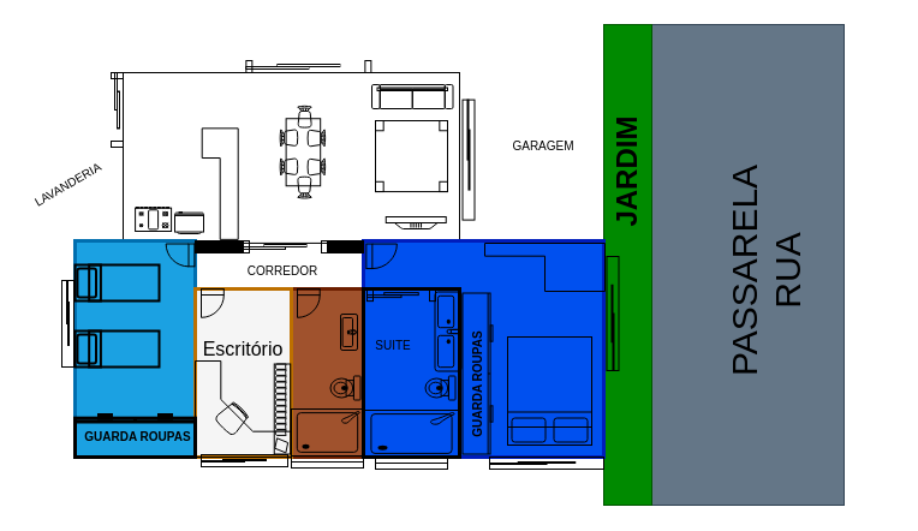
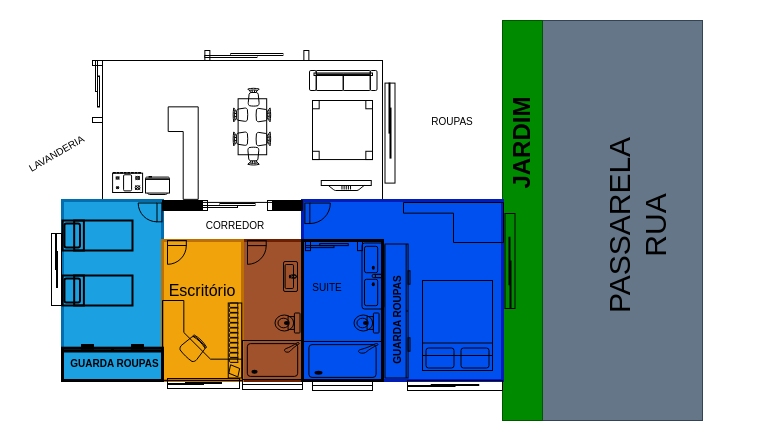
  <mxCell id="0" />
  <mxCell id="1" parent="0" />
  <mxCell id="2" value="" style="rounded=0;whiteSpace=wrap;html=1;fontSize=8;fillColor=none;fontColor=#ffffff;strokeColor=#FFFFFF;strokeWidth=2;" parent="1" vertex="1"><mxGeometry x="22" y="20" width="480" height="400" as="geometry" /></mxCell>
  <mxCell id="3" value="" style="rounded=0;whiteSpace=wrap;html=1;sketch=0;strokeWidth=1;fontSize=10;fillColor=none;" parent="1" vertex="1"><mxGeometry x="102" y="60" width="280" height="141.91" as="geometry" /></mxCell>
  <mxCell id="4" value="" style="rounded=0;whiteSpace=wrap;html=1;strokeWidth=3;fontSize=20;fillColor=#1ba1e2;fontColor=#ffffff;strokeColor=#006EAF;" parent="1" vertex="1"><mxGeometry x="62" y="200" width="100" height="180" as="geometry" /></mxCell>
  <mxCell id="5" value="" style="rounded=0;whiteSpace=wrap;html=1;fontSize=10;fillColor=#647687;fontColor=#ffffff;strokeColor=#314354;" parent="1" vertex="1"><mxGeometry x="503" y="20" width="199" height="400" as="geometry" /></mxCell>
  <mxCell id="6" value="PASSARELA&lt;br style=&quot;font-size: 30px;&quot;&gt;RUA" style="text;html=1;strokeColor=none;fillColor=none;align=center;verticalAlign=middle;whiteSpace=wrap;rounded=0;fontSize=30;rotation=-90;" parent="1" vertex="1"><mxGeometry x="532" y="210" width="210" height="30" as="geometry" /></mxCell>
  <mxCell id="7" value="" style="rounded=0;whiteSpace=wrap;html=1;fontSize=10;fillColor=#008a00;fontColor=#ffffff;strokeColor=#005700;" parent="1" vertex="1"><mxGeometry x="502" y="20" width="40" height="400" as="geometry" /></mxCell>
  <mxCell id="8" value="" style="verticalLabelPosition=bottom;html=1;verticalAlign=top;align=center;shape=mxgraph.floorplan.bed_single;strokeWidth=2;fontSize=20;fillColor=none;rotation=-90;" parent="1" vertex="1"><mxGeometry x="82" y="200" width="30" height="70" as="geometry" /></mxCell>
  <mxCell id="9" value="" style="verticalLabelPosition=bottom;html=1;verticalAlign=top;align=center;shape=mxgraph.floorplan.bed_single;strokeWidth=2;fontSize=20;fillColor=none;rotation=-90;" parent="1" vertex="1"><mxGeometry x="82" y="255" width="30" height="70" as="geometry" /></mxCell>
  <mxCell id="10" value="" style="rounded=0;whiteSpace=wrap;html=1;strokeWidth=3;fontSize=20;fillColor=#0050ef;fontColor=#ffffff;strokeColor=#001DBC;" parent="1" vertex="1"><mxGeometry x="302" y="200" width="200" height="180" as="geometry" /></mxCell>
  <mxCell id="11" value="" style="rounded=0;whiteSpace=wrap;html=1;strokeWidth=3;fontSize=20;fillColor=#a0522d;fontColor=#ffffff;strokeColor=#6D1F00;" parent="1" vertex="1"><mxGeometry x="242" y="240" width="60" height="140" as="geometry" /></mxCell>
- <mxCell id="12" value="&lt;font style=&quot;font-size: 16px;&quot;&gt;Escritório&lt;/font&gt;" style="rounded=0;whiteSpace=wrap;html=1;strokeWidth=3;fontSize=20;fillColor=#f5f5f5;verticalAlign=middle;spacingTop=-45;fontColor=#000000;strokeColor=#BD7000;" parent="1" vertex="1"><mxGeometry x="162" y="240" width="80" height="140" as="geometry" /></mxCell>
+ <mxCell id="12" value="&lt;font style=&quot;font-size: 16px;&quot;&gt;Escritório&lt;/font&gt;" style="rounded=0;whiteSpace=wrap;html=1;strokeWidth=3;fontSize=20;fillColor=#f0a30a;verticalAlign=middle;spacingTop=-45;fontColor=#000000;strokeColor=#BD7000;" parent="1" vertex="1"><mxGeometry x="162" y="240" width="80" height="140" as="geometry" /></mxCell>
  <mxCell id="13" value="" style="rounded=0;whiteSpace=wrap;html=1;strokeWidth=3;fontSize=20;fillColor=none;" parent="1" vertex="1"><mxGeometry x="302" y="240" width="80" height="140" as="geometry" /></mxCell>
  <mxCell id="14" value="" style="verticalLabelPosition=bottom;html=1;verticalAlign=top;align=center;shape=mxgraph.floorplan.doorSlidingGlass;dx=0.25;strokeWidth=1;fontSize=20;fillColor=none;rotation=0;" parent="1" vertex="1"><mxGeometry x="202" y="200" width="70" height="10" as="geometry" /></mxCell>
  <mxCell id="15" value="" style="verticalLabelPosition=bottom;html=1;verticalAlign=top;align=center;shape=mxgraph.floorplan.wall;fillColor=strokeColor;strokeWidth=1;fontSize=20;" parent="1" vertex="1"><mxGeometry x="162" y="200" width="40" height="10" as="geometry" /></mxCell>
  <mxCell id="16" value="" style="verticalLabelPosition=bottom;html=1;verticalAlign=top;align=center;shape=mxgraph.floorplan.wall;fillColor=strokeColor;strokeWidth=1;fontSize=20;" parent="1" vertex="1"><mxGeometry x="272" y="200" width="30" height="10" as="geometry" /></mxCell>
  <mxCell id="17" value="" style="verticalLabelPosition=middle;html=1;verticalAlign=middle;align=center;shape=mxgraph.floorplan.dresser;strokeWidth=3;fontSize=20;fillColor=none;rotation=-180;spacing=0;labelPosition=center;" parent="1" vertex="1"><mxGeometry x="62" y="345" width="100" height="35" as="geometry" /></mxCell>
  <mxCell id="18" value="" style="verticalLabelPosition=bottom;html=1;verticalAlign=top;align=center;shape=mxgraph.floorplan.desk_corner;strokeWidth=1;fontSize=16;fillColor=none;rotation=-90;" parent="1" vertex="1"><mxGeometry x="162" y="300" width="80" height="80" as="geometry" /></mxCell>
  <mxCell id="19" value="" style="verticalLabelPosition=bottom;html=1;verticalAlign=top;align=center;shape=mxgraph.floorplan.window;strokeWidth=1;fontSize=16;fillColor=none;" parent="1" vertex="1"><mxGeometry x="242" y="379" width="60" height="10" as="geometry" /></mxCell>
  <mxCell id="20" value="" style="verticalLabelPosition=bottom;html=1;verticalAlign=top;align=center;shape=mxgraph.floorplan.windowGlider;dx=0.25;strokeWidth=1;fontSize=16;fillColor=none;rotation=90;" parent="1" vertex="1"><mxGeometry x="20" y="266" width="72" height="6" as="geometry" /></mxCell>
  <mxCell id="21" value="" style="verticalLabelPosition=bottom;html=1;verticalAlign=top;align=center;shape=mxgraph.floorplan.doorLeft;aspect=fixed;strokeWidth=1;fontSize=16;fillColor=none;" parent="1" vertex="1"><mxGeometry x="167" y="240" width="18.82" height="20" as="geometry" /></mxCell>
  <mxCell id="22" value="" style="verticalLabelPosition=bottom;html=1;verticalAlign=top;align=center;shape=mxgraph.floorplan.doorLeft;aspect=fixed;strokeWidth=1;fontSize=16;fillColor=none;rotation=90;" parent="1" vertex="1"><mxGeometry x="142.09" y="201.91" width="18.82" height="20" as="geometry" /></mxCell>
  <mxCell id="23" value="" style="verticalLabelPosition=bottom;html=1;verticalAlign=top;align=center;shape=mxgraph.floorplan.toilet;strokeWidth=1;fontSize=16;fillColor=none;rotation=90;" parent="1" vertex="1"><mxGeometry x="277" y="310" width="20" height="25" as="geometry" /></mxCell>
  <mxCell id="24" value="" style="verticalLabelPosition=bottom;html=1;verticalAlign=top;align=center;shape=mxgraph.floorplan.sink_22;strokeWidth=1;fontSize=10;fillColor=none;rotation=90;spacing=0;" parent="1" vertex="1"><mxGeometry x="275" y="269" width="30" height="14" as="geometry" /></mxCell>
  <mxCell id="25" value="" style="verticalLabelPosition=bottom;html=1;verticalAlign=top;align=center;shape=mxgraph.floorplan.shower2;strokeWidth=1;fontSize=10;fillColor=none;rotation=-180;direction=west;" parent="1" vertex="1"><mxGeometry x="242" y="340" width="60" height="39" as="geometry" /></mxCell>
  <mxCell id="26" value="" style="verticalLabelPosition=bottom;html=1;verticalAlign=top;align=center;shape=mxgraph.floorplan.windowGlider;dx=0.25;strokeWidth=1;fontSize=16;fillColor=none;rotation=0;" parent="1" vertex="1"><mxGeometry x="167" y="380" width="72" height="6" as="geometry" /></mxCell>
  <mxCell id="27" value="" style="verticalLabelPosition=bottom;html=1;verticalAlign=top;align=center;shape=mxgraph.floorplan.window;strokeWidth=1;fontSize=16;fillColor=none;" parent="1" vertex="1"><mxGeometry x="312" y="380" width="60" height="10" as="geometry" /></mxCell>
  <mxCell id="28" value="" style="verticalLabelPosition=bottom;html=1;verticalAlign=top;align=center;shape=mxgraph.floorplan.shower2;strokeWidth=1;fontSize=10;fillColor=none;rotation=-180;direction=west;" parent="1" vertex="1"><mxGeometry x="302" y="341" width="80" height="39" as="geometry" /></mxCell>
  <mxCell id="29" value="" style="verticalLabelPosition=bottom;html=1;verticalAlign=top;align=center;shape=mxgraph.floorplan.toilet;strokeWidth=1;fontSize=16;fillColor=none;rotation=90;" parent="1" vertex="1"><mxGeometry x="356" y="310" width="20" height="25" as="geometry" /></mxCell>
  <mxCell id="30" value="" style="verticalLabelPosition=bottom;html=1;verticalAlign=top;align=center;shape=mxgraph.floorplan.sink_double2;sketch=0;strokeWidth=1;fontSize=10;fillColor=none;rotation=90;" parent="1" vertex="1"><mxGeometry x="339.5" y="264.5" width="66" height="22" as="geometry" /></mxCell>
  <mxCell id="31" value="" style="verticalLabelPosition=bottom;html=1;verticalAlign=top;align=center;shape=mxgraph.floorplan.doorLeft;aspect=fixed;sketch=0;strokeWidth=1;fontSize=10;fillColor=none;" parent="1" vertex="1"><mxGeometry x="247" y="240.12" width="18.71" height="19.88" as="geometry" /></mxCell>
  <mxCell id="32" value="" style="verticalLabelPosition=bottom;html=1;verticalAlign=top;align=center;shape=mxgraph.floorplan.doorSlidingGlass;dx=0.25;sketch=0;strokeWidth=1;fontSize=10;fillColor=none;" parent="1" vertex="1"><mxGeometry x="305" y="240.12" width="57" height="10" as="geometry" /></mxCell>
  <mxCell id="33" value="" style="verticalLabelPosition=bottom;html=1;verticalAlign=top;align=center;shape=mxgraph.floorplan.doorRight;aspect=fixed;sketch=0;strokeWidth=1;fontSize=10;fillColor=none;rotation=-90;" parent="1" vertex="1"><mxGeometry x="305" y="201.91" width="20.5" height="21.78" as="geometry" /></mxCell>
  <mxCell id="34" value="" style="verticalLabelPosition=bottom;html=1;verticalAlign=top;align=center;shape=mxgraph.floorplan.bookcase;sketch=0;strokeWidth=1;fontSize=10;fillColor=none;rotation=90;" parent="1" vertex="1"><mxGeometry x="197" y="333.25" width="75" height="13.5" as="geometry" /></mxCell>
  <mxCell id="35" value="" style="verticalLabelPosition=bottom;html=1;verticalAlign=top;align=center;shape=mxgraph.floorplan.bed_double;sketch=0;strokeWidth=1;fontSize=10;fillColor=none;rotation=-180;" parent="1" vertex="1"><mxGeometry x="422" y="280" width="70" height="90" as="geometry" /></mxCell>
  <mxCell id="36" value="" style="verticalLabelPosition=bottom;html=1;verticalAlign=top;align=center;shape=mxgraph.floorplan.dresser;sketch=0;strokeWidth=1;fontSize=10;fillColor=none;rotation=-90;" parent="1" vertex="1"><mxGeometry x="330" y="298" width="134" height="25" as="geometry" /></mxCell>
  <mxCell id="37" value="" style="verticalLabelPosition=bottom;html=1;verticalAlign=top;align=center;shape=mxgraph.floorplan.desk_corner_2;sketch=0;strokeWidth=1;fontSize=10;fillColor=none;rotation=90;" parent="1" vertex="1"><mxGeometry x="433" y="172" width="40" height="100" as="geometry" /></mxCell>
  <mxCell id="38" value="" style="verticalLabelPosition=bottom;html=1;verticalAlign=top;align=center;shape=mxgraph.floorplan.windowGlider;dx=0.25;sketch=0;strokeWidth=1;fontSize=10;fillColor=none;" parent="1" vertex="1"><mxGeometry x="407" y="380" width="95" height="10" as="geometry" /></mxCell>
  <mxCell id="39" value="" style="verticalLabelPosition=bottom;html=1;verticalAlign=top;align=center;shape=mxgraph.floorplan.windowGlider;dx=0.25;sketch=0;strokeWidth=1;fontSize=10;fillColor=none;rotation=-90;" parent="1" vertex="1"><mxGeometry x="462" y="255.5" width="95" height="10" as="geometry" /></mxCell>
  <mxCell id="40" value="" style="group;rotation=-90;" parent="1" vertex="1" connectable="0"><mxGeometry x="219.91" y="110.95" width="70" height="40" as="geometry" /></mxCell>
  <mxCell id="41" value="" style="verticalLabelPosition=bottom;html=1;verticalAlign=top;align=center;shape=mxgraph.floorplan.chair;shadow=0;sketch=0;strokeWidth=1;fontSize=10;fillColor=none;rotation=-90;" parent="40" vertex="1"><mxGeometry x="13" y="20" width="14" height="14.857" as="geometry" /></mxCell>
  <mxCell id="42" value="" style="verticalLabelPosition=bottom;html=1;verticalAlign=top;align=center;shape=mxgraph.floorplan.chair;shadow=0;direction=west;sketch=0;strokeWidth=1;fontSize=10;fillColor=none;rotation=-90;" parent="40" vertex="1"><mxGeometry x="36" y="20" width="14" height="14.857" as="geometry" /></mxCell>
  <mxCell id="43" value="" style="verticalLabelPosition=bottom;html=1;verticalAlign=top;align=center;shape=mxgraph.floorplan.chair;shadow=0;direction=north;sketch=0;strokeWidth=1;fontSize=10;fillColor=none;rotation=-90;" parent="40" vertex="1"><mxGeometry x="24" y="39" width="18.2" height="11.429" as="geometry" /></mxCell>
  <mxCell id="44" value="" style="verticalLabelPosition=bottom;html=1;verticalAlign=top;align=center;shape=mxgraph.floorplan.chair;shadow=0;direction=south;sketch=0;strokeWidth=1;fontSize=10;fillColor=none;rotation=-90;" parent="40" vertex="1"><mxGeometry x="24" y="-20" width="18.2" height="11.429" as="geometry" /></mxCell>
  <mxCell id="45" value="" style="verticalLabelPosition=bottom;html=1;verticalAlign=top;align=center;shape=mxgraph.floorplan.chair;shadow=0;sketch=0;strokeWidth=1;fontSize=10;fillColor=none;rotation=-90;" parent="40" vertex="1"><mxGeometry x="13" y="-4" width="14" height="14.857" as="geometry" /></mxCell>
  <mxCell id="46" value="" style="verticalLabelPosition=bottom;html=1;verticalAlign=top;align=center;shape=mxgraph.floorplan.chair;shadow=0;direction=west;sketch=0;strokeWidth=1;fontSize=10;fillColor=none;rotation=-90;" parent="40" vertex="1"><mxGeometry x="36" y="-4" width="14" height="14.857" as="geometry" /></mxCell>
  <mxCell id="47" value="" style="shape=rect;shadow=0;sketch=0;strokeWidth=1;fontSize=10;fillColor=none;rotation=-90;" parent="40" vertex="1"><mxGeometry x="4" y="1" width="56" height="28.571" as="geometry" /></mxCell>
  <mxCell id="48" value="" style="verticalLabelPosition=bottom;html=1;verticalAlign=top;align=center;shape=mxgraph.floorplan.flat_tv;sketch=0;strokeWidth=1;fontSize=10;fillColor=none;rotation=-180;" parent="1" vertex="1"><mxGeometry x="320.75" y="180" width="50" height="10" as="geometry" /></mxCell>
  <mxCell id="49" value="" style="verticalLabelPosition=bottom;html=1;verticalAlign=top;align=center;shape=mxgraph.floorplan.range_2;sketch=0;strokeWidth=1;fontSize=10;fillColor=none;rotation=-180;" parent="1" vertex="1"><mxGeometry x="112.09" y="172" width="30" height="20" as="geometry" /></mxCell>
  <mxCell id="50" value="" style="verticalLabelPosition=bottom;html=1;verticalAlign=top;align=center;shape=mxgraph.floorplan.refrigerator;sketch=0;strokeWidth=1;fontSize=10;fillColor=none;rotation=-180;" parent="1" vertex="1"><mxGeometry x="145" y="176" width="24" height="18" as="geometry" /></mxCell>
  <mxCell id="51" value="" style="verticalLabelPosition=bottom;html=1;verticalAlign=top;align=center;shape=mxgraph.floorplan.couch;sketch=0;strokeWidth=1;fontSize=10;fillColor=none;" parent="1" vertex="1"><mxGeometry x="309" y="70" width="67.5" height="20" as="geometry" /></mxCell>
- <mxCell id="52" value="GARAGEM" style="text;html=1;strokeColor=none;fillColor=none;align=center;verticalAlign=middle;whiteSpace=wrap;rounded=0;sketch=0;strokeWidth=1;fontSize=10;" parent="1" vertex="1"><mxGeometry x="422" y="105.95" width="60" height="30" as="geometry" /></mxCell>
+ <mxCell id="52" value="ROUPAS" style="text;html=1;strokeColor=none;fillColor=none;align=center;verticalAlign=middle;whiteSpace=wrap;rounded=0;sketch=0;strokeWidth=1;fontSize=10;" parent="1" vertex="1"><mxGeometry x="422" y="105.95" width="60" height="30" as="geometry" /></mxCell>
  <mxCell id="53" value="" style="verticalLabelPosition=bottom;html=1;verticalAlign=top;align=center;shape=mxgraph.floorplan.table;sketch=0;strokeWidth=1;fontSize=10;fillColor=none;" parent="1" vertex="1"><mxGeometry x="312" y="100" width="60" height="59.05" as="geometry" /></mxCell>
  <mxCell id="54" value="" style="verticalLabelPosition=bottom;html=1;verticalAlign=top;align=center;shape=mxgraph.floorplan.desk_corner_2;sketch=0;strokeWidth=1;fontSize=10;fillColor=none;rotation=90;" parent="1" vertex="1"><mxGeometry x="136.45" y="137.6" width="92.5" height="30" as="geometry" /></mxCell>
  <mxCell id="55" value="" style="verticalLabelPosition=bottom;html=1;verticalAlign=top;align=center;shape=mxgraph.floorplan.doorSlidingGlass;dx=0.25;sketch=0;strokeWidth=1;fontSize=10;fillColor=none;" parent="1" vertex="1"><mxGeometry x="204.36" y="50" width="104" height="10" as="geometry" /></mxCell>
  <mxCell id="56" value="" style="verticalLabelPosition=bottom;html=1;verticalAlign=top;align=center;shape=mxgraph.floorplan.windowGlider;dx=0.25;sketch=0;strokeWidth=1;fontSize=10;fillColor=none;rotation=90;" parent="1" vertex="1"><mxGeometry x="339.5" y="127.6" width="100" height="10" as="geometry" /></mxCell>
  <mxCell id="57" value="" style="verticalLabelPosition=bottom;html=1;verticalAlign=top;align=center;shape=mxgraph.floorplan.doorSlidingGlass;dx=0.25;sketch=0;strokeWidth=1;fontSize=10;fillColor=none;rotation=90;" parent="1" vertex="1"><mxGeometry x="66" y="86" width="62" height="10" as="geometry" /></mxCell>
  <mxCell id="58" value="LAVANDERIA" style="text;html=1;strokeColor=none;fillColor=none;align=center;verticalAlign=middle;whiteSpace=wrap;rounded=0;sketch=0;strokeWidth=1;fontSize=10;rotation=-30;" parent="1" vertex="1"><mxGeometry x="26" y="137.6" width="60" height="30" as="geometry" /></mxCell>
  <mxCell id="59" value="CORREDOR" style="text;html=1;strokeColor=none;fillColor=none;align=center;verticalAlign=middle;whiteSpace=wrap;rounded=0;sketch=0;strokeWidth=1;fontSize=10;" parent="1" vertex="1"><mxGeometry x="204.5" y="210.12" width="60" height="30" as="geometry" /></mxCell>
  <mxCell id="60" value="SUITE" style="text;html=1;strokeColor=none;fillColor=none;align=center;verticalAlign=middle;whiteSpace=wrap;rounded=0;sketch=0;strokeWidth=1;fontSize=10;" parent="1" vertex="1"><mxGeometry x="297" y="272" width="60" height="30" as="geometry" /></mxCell>
  <mxCell id="61" value="GUARDA ROUPAS" style="text;html=1;strokeColor=none;fillColor=none;align=center;verticalAlign=middle;whiteSpace=wrap;rounded=0;sketch=0;strokeWidth=1;fontSize=10;fontStyle=1" parent="1" vertex="1"><mxGeometry x="67" y="347.5" width="95" height="30" as="geometry" /></mxCell>
  <mxCell id="62" value="GUARDA ROUPAS" style="text;html=1;strokeColor=none;fillColor=none;align=center;verticalAlign=middle;whiteSpace=wrap;rounded=0;sketch=0;strokeWidth=1;fontSize=10;fontStyle=1;rotation=-90;" parent="1" vertex="1"><mxGeometry x="349.5" y="305" width="95" height="30" as="geometry" /></mxCell>
  <mxCell id="63" value="JARDIM" style="text;html=1;strokeColor=none;fillColor=none;align=center;verticalAlign=middle;whiteSpace=wrap;rounded=0;sketch=0;strokeWidth=1;fontSize=24;rotation=-90;fontStyle=1" parent="1" vertex="1"><mxGeometry x="492" y="127.6" width="60" height="30" as="geometry" /></mxCell>
